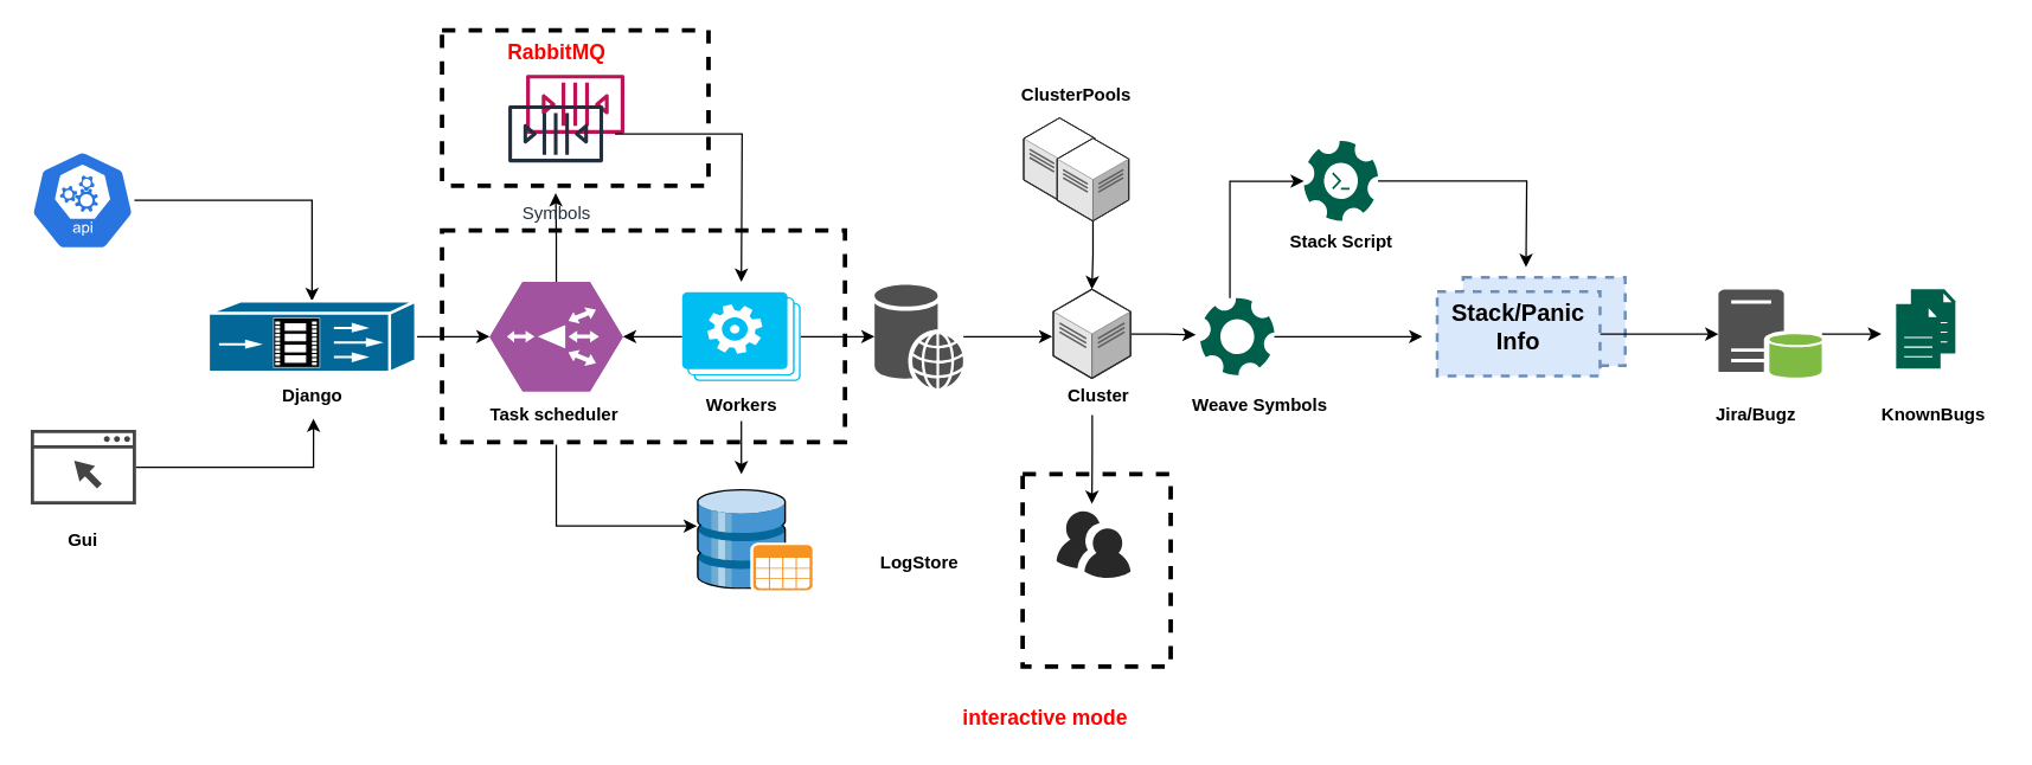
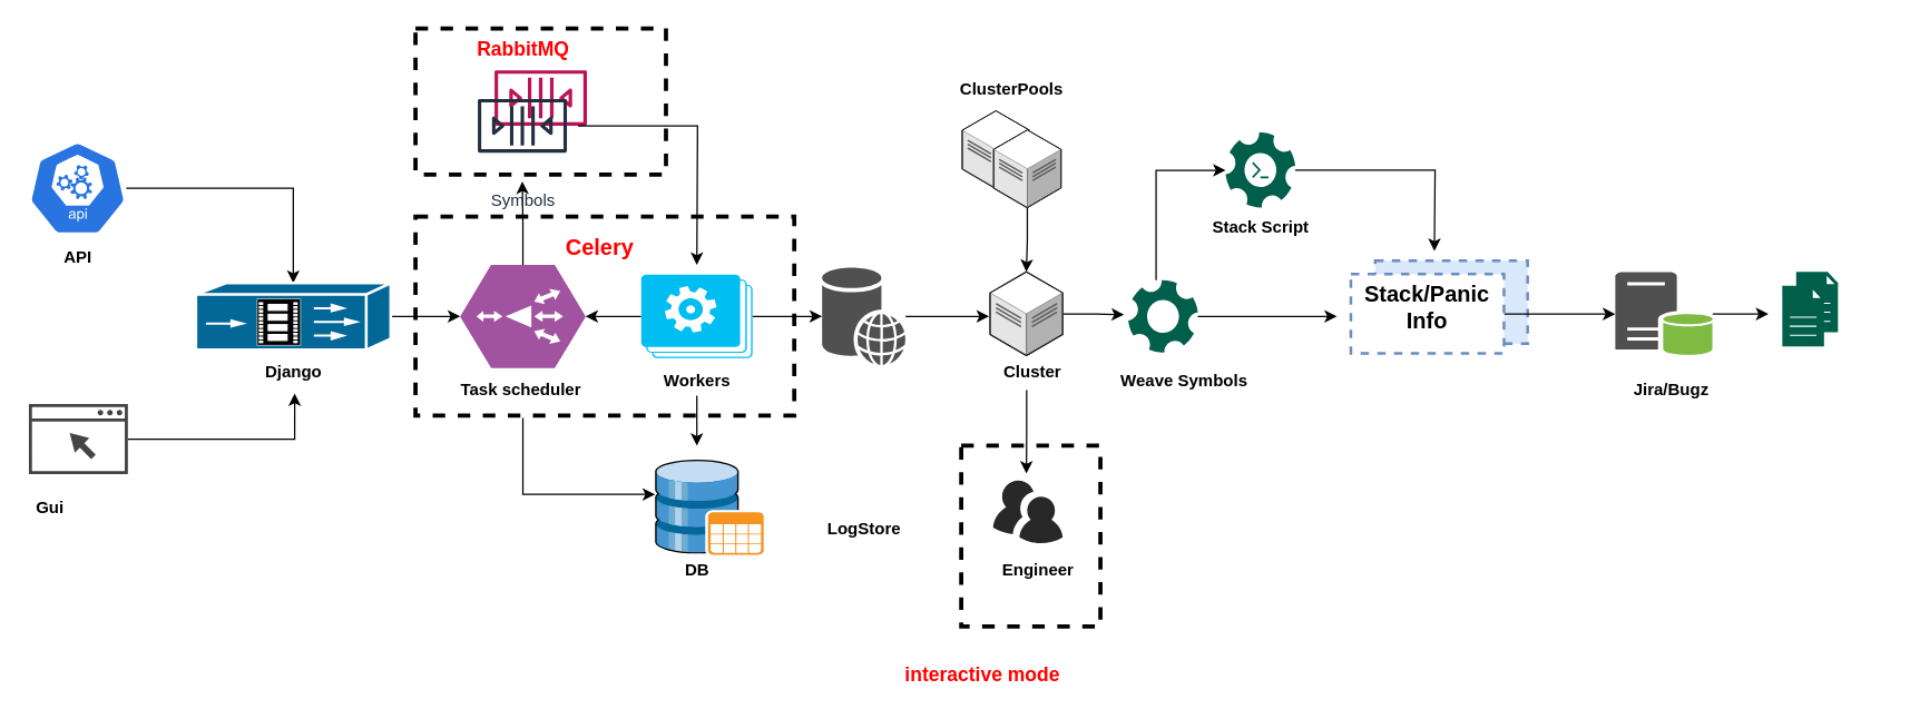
  <mxCell id="0" />
  <mxCell id="1" parent="0" />
  <mxCell id="2" style="edgeStyle=orthogonalEdgeStyle;rounded=0;orthogonalLoop=1;jettySize=auto;html=1;" edge="1" parent="1" source="4" target="12"><mxGeometry relative="1" as="geometry" /></mxCell>
  <mxCell id="3" style="edgeStyle=orthogonalEdgeStyle;rounded=0;orthogonalLoop=1;jettySize=auto;html=1;" edge="1" parent="1" target="5"><mxGeometry relative="1" as="geometry"><mxPoint x="375" y="300" as="sourcePoint" /><Array as="points"><mxPoint x="375" y="355" /></Array></mxGeometry></mxCell>
  <mxCell id="4" value="" style="verticalLabelPosition=bottom;html=1;fillColor=#A153A0;strokeColor=#ffffff;verticalAlign=top;align=center;points=[[0,0.5,0],[0.125,0.25,0],[0.25,0,0],[0.5,0,0],[0.75,0,0],[0.875,0.25,0],[1,0.5,0],[0.875,0.75,0],[0.75,1,0],[0.5,1,0],[0.125,0.75,0]];pointerEvents=1;shape=mxgraph.cisco_safe.compositeIcon;bgIcon=mxgraph.cisco_safe.design.blank_device;resIcon=mxgraph.cisco_safe.design.wide_area_application_engine;rotation=-180;" vertex="1" parent="1"><mxGeometry x="330" y="190.01" width="90" height="74" as="geometry" /></mxCell>
  <mxCell id="5" value="" style="shadow=0;dashed=0;html=1;labelPosition=center;verticalLabelPosition=bottom;verticalAlign=top;align=center;outlineConnect=0;shape=mxgraph.veeam.3d.database;fillColor=none;" vertex="1" parent="1"><mxGeometry x="470" y="330" width="80" height="70" as="geometry" /></mxCell>
  <mxCell id="6" style="edgeStyle=orthogonalEdgeStyle;rounded=0;orthogonalLoop=1;jettySize=auto;html=1;" edge="1" parent="1" source="7" target="10"><mxGeometry relative="1" as="geometry" /></mxCell>
  <mxCell id="7" value="" style="html=1;dashed=0;whitespace=wrap;fillColor=#2875E2;strokeColor=#ffffff;points=[[0.005,0.63,0],[0.1,0.2,0],[0.9,0.2,0],[0.5,0,0],[0.995,0.63,0],[0.72,0.99,0],[0.5,1,0],[0.28,0.99,0]];shape=mxgraph.kubernetes.icon;prIcon=api" vertex="1" parent="1"><mxGeometry x="20" y="94.81" width="70" height="80" as="geometry" /></mxCell>
  <mxCell id="8" value="" style="outlineConnect=0;fontColor=#232F3E;gradientColor=none;fillColor=#BC1356;strokeColor=none;dashed=0;verticalLabelPosition=bottom;verticalAlign=top;align=center;html=1;fontSize=12;fontStyle=0;aspect=fixed;pointerEvents=1;shape=mxgraph.aws4.queue;" vertex="1" parent="1"><mxGeometry x="354.62" y="50" width="66.38" height="40" as="geometry" /></mxCell>
  <mxCell id="9" style="edgeStyle=orthogonalEdgeStyle;rounded=0;orthogonalLoop=1;jettySize=auto;html=1;entryX=1;entryY=0.5;entryDx=0;entryDy=0;entryPerimeter=0;" edge="1" parent="1" source="10" target="4"><mxGeometry relative="1" as="geometry" /></mxCell>
  <mxCell id="10" value="" style="shape=mxgraph.cisco.misc.streamer;html=1;pointerEvents=1;dashed=0;fillColor=#036897;strokeColor=#ffffff;strokeWidth=2;verticalLabelPosition=bottom;verticalAlign=top;align=center;outlineConnect=0;rotation=0;" vertex="1" parent="1"><mxGeometry x="140" y="203.01" width="140" height="48" as="geometry" /></mxCell>
  <mxCell id="11" style="edgeStyle=orthogonalEdgeStyle;rounded=0;orthogonalLoop=1;jettySize=auto;html=1;" edge="1" parent="1" source="12"><mxGeometry relative="1" as="geometry"><mxPoint x="500" y="190" as="targetPoint" /></mxGeometry></mxCell>
  <mxCell id="12" value="Symbols" style="outlineConnect=0;fontColor=#232F3E;gradientColor=none;strokeColor=#232F3E;dashed=0;verticalLabelPosition=bottom;verticalAlign=top;align=center;html=1;fontSize=12;fontStyle=0;aspect=fixed;shape=mxgraph.aws4.resourceIcon;resIcon=mxgraph.aws4.queue;fillColor=none;" vertex="1" parent="1"><mxGeometry x="334.62" y="50" width="80" height="80" as="geometry" /></mxCell>
  <mxCell id="13" style="edgeStyle=orthogonalEdgeStyle;rounded=0;orthogonalLoop=1;jettySize=auto;html=1;" edge="1" parent="1" source="16" target="18"><mxGeometry relative="1" as="geometry"><mxPoint x="580" y="227.03" as="targetPoint" /></mxGeometry></mxCell>
  <mxCell id="14" style="edgeStyle=orthogonalEdgeStyle;rounded=0;orthogonalLoop=1;jettySize=auto;html=1;" edge="1" parent="1" source="42"><mxGeometry relative="1" as="geometry"><mxPoint x="500" y="320" as="targetPoint" /><mxPoint x="500" y="280" as="sourcePoint" /></mxGeometry></mxCell>
  <mxCell id="15" style="edgeStyle=orthogonalEdgeStyle;rounded=0;orthogonalLoop=1;jettySize=auto;html=1;entryX=0;entryY=0.5;entryDx=0;entryDy=0;entryPerimeter=0;" edge="1" parent="1" source="16" target="4"><mxGeometry relative="1" as="geometry" /></mxCell>
  <mxCell id="16" value="" style="verticalLabelPosition=bottom;html=1;verticalAlign=top;align=center;strokeColor=none;fillColor=#00BEF2;shape=mxgraph.azure.worker_roles;" vertex="1" parent="1"><mxGeometry x="460" y="197.03" width="80" height="60" as="geometry" /></mxCell>
  <mxCell id="17" style="edgeStyle=orthogonalEdgeStyle;rounded=0;orthogonalLoop=1;jettySize=auto;html=1;" edge="1" parent="1" source="18"><mxGeometry relative="1" as="geometry"><mxPoint x="710" y="227.03" as="targetPoint" /></mxGeometry></mxCell>
  <mxCell id="18" value="" style="shadow=0;dashed=0;html=1;strokeColor=none;fillColor=#505050;labelPosition=center;verticalLabelPosition=bottom;verticalAlign=top;outlineConnect=0;align=center;shape=mxgraph.office.databases.web_store;" vertex="1" parent="1"><mxGeometry x="590" y="192.03" width="60" height="70" as="geometry" /></mxCell>
  <mxCell id="19" style="edgeStyle=orthogonalEdgeStyle;rounded=0;orthogonalLoop=1;jettySize=auto;html=1;entryX=-0.06;entryY=0.478;entryDx=0;entryDy=0;entryPerimeter=0;" edge="1" parent="1" source="21" target="27"><mxGeometry relative="1" as="geometry" /></mxCell>
  <mxCell id="20" style="edgeStyle=orthogonalEdgeStyle;rounded=0;orthogonalLoop=1;jettySize=auto;html=1;" edge="1" parent="1"><mxGeometry relative="1" as="geometry"><mxPoint x="736.795" y="340" as="targetPoint" /><mxPoint x="737" y="280" as="sourcePoint" /><Array as="points"><mxPoint x="737" y="310" /><mxPoint x="737" y="310" /></Array></mxGeometry></mxCell>
  <mxCell id="21" value="" style="verticalLabelPosition=bottom;html=1;verticalAlign=top;strokeWidth=1;dashed=0;shape=mxgraph.aws3d.dataCenter;fillColor=#ffffff;strokeColor=#5E5E5E;aspect=fixed;rounded=1;shadow=0;comic=0;fontSize=12" vertex="1" parent="1"><mxGeometry x="710.7" y="195" width="52.19" height="60.25" as="geometry" /></mxCell>
  <mxCell id="22" value="" style="verticalLabelPosition=bottom;html=1;verticalAlign=top;strokeWidth=1;dashed=0;shape=mxgraph.aws3d.dataCenter;fillColor=#ffffff;strokeColor=#5E5E5E;aspect=fixed;rounded=1;shadow=0;comic=0;fontSize=12" vertex="1" parent="1"><mxGeometry x="690.7" y="79.18" width="48.4" height="55.88" as="geometry" /></mxCell>
  <mxCell id="23" value="" style="edgeStyle=orthogonalEdgeStyle;rounded=0;orthogonalLoop=1;jettySize=auto;html=1;" edge="1" parent="1" source="24" target="21"><mxGeometry relative="1" as="geometry" /></mxCell>
  <mxCell id="24" value="" style="verticalLabelPosition=bottom;html=1;verticalAlign=top;strokeWidth=1;dashed=0;shape=mxgraph.aws3d.dataCenter;fillColor=#ffffff;strokeColor=#5E5E5E;aspect=fixed;rounded=1;shadow=0;comic=0;fontSize=12" vertex="1" parent="1"><mxGeometry x="713.3" y="92.93" width="48.4" height="55.88" as="geometry" /></mxCell>
  <mxCell id="25" style="edgeStyle=orthogonalEdgeStyle;rounded=0;orthogonalLoop=1;jettySize=auto;html=1;" edge="1" parent="1" source="27" target="29"><mxGeometry relative="1" as="geometry"><Array as="points"><mxPoint x="830" y="122" /></Array></mxGeometry></mxCell>
  <mxCell id="26" style="edgeStyle=orthogonalEdgeStyle;rounded=0;orthogonalLoop=1;jettySize=auto;html=1;" edge="1" parent="1" source="27"><mxGeometry relative="1" as="geometry"><mxPoint x="960" y="227.005" as="targetPoint" /></mxGeometry></mxCell>
  <mxCell id="27" value="" style="pointerEvents=1;shadow=0;dashed=0;html=1;strokeColor=none;fillColor=#005F4B;labelPosition=center;verticalLabelPosition=bottom;verticalAlign=top;align=center;outlineConnect=0;shape=mxgraph.veeam2.service_application;glass=0;sketch=0;" vertex="1" parent="1"><mxGeometry x="810" y="200.88" width="50" height="52.25" as="geometry" /></mxCell>
  <mxCell id="28" style="edgeStyle=orthogonalEdgeStyle;rounded=0;orthogonalLoop=1;jettySize=auto;html=1;" edge="1" parent="1" source="29"><mxGeometry relative="1" as="geometry"><mxPoint x="1030" y="180" as="targetPoint" /></mxGeometry></mxCell>
  <mxCell id="29" value="" style="pointerEvents=1;shadow=0;dashed=0;html=1;strokeColor=none;fillColor=#005F4B;labelPosition=center;verticalLabelPosition=bottom;verticalAlign=top;align=center;outlineConnect=0;shape=mxgraph.veeam2.automation;glass=0;sketch=0;" vertex="1" parent="1"><mxGeometry x="880" y="94.81" width="50" height="54" as="geometry" /></mxCell>
  <mxCell id="30" value="" style="fontStyle=0;verticalAlign=top;align=center;spacingTop=-2;rounded=0;whiteSpace=wrap;html=1;strokeColor=#6c8ebf;strokeWidth=2;dashed=1;container=1;collapsible=0;expand=0;recursiveResize=0;shadow=0;fillColor=#dae8fc;sketch=0;glass=0;" vertex="1" parent="1"><mxGeometry x="987.49" y="187" width="109.51" height="59.65" as="geometry" /></mxCell>
  <mxCell id="31" value="" style="edgeStyle=orthogonalEdgeStyle;rounded=0;orthogonalLoop=1;jettySize=auto;html=1;" edge="1" parent="1" source="32" target="34"><mxGeometry relative="1" as="geometry" /></mxCell>
- <mxCell id="32" value="&lt;b style=&quot;font-size: 16px&quot;&gt;Stack/Panic Info&lt;/b&gt;" style="fontStyle=0;verticalAlign=top;align=center;spacingTop=-2;fillColor=#dae8fc;rounded=0;whiteSpace=wrap;html=1;strokeColor=#6c8ebf;strokeWidth=2;dashed=1;container=1;collapsible=0;expand=0;recursiveResize=0;" vertex="1" parent="1"><mxGeometry x="970" y="196.65" width="110" height="57" as="geometry" /></mxCell>
+ <mxCell id="32" value="&lt;b style=&quot;font-size: 16px&quot;&gt;Stack/Panic Info&lt;/b&gt;" style="fontStyle=0;verticalAlign=top;align=center;spacingTop=-2;fillColor=#ffffff;rounded=0;whiteSpace=wrap;html=1;strokeColor=#6c8ebf;strokeWidth=2;dashed=1;container=1;collapsible=0;expand=0;recursiveResize=0;" vertex="1" parent="1"><mxGeometry x="970" y="196.65" width="110" height="57" as="geometry" /></mxCell>
  <mxCell id="33" style="edgeStyle=orthogonalEdgeStyle;rounded=0;orthogonalLoop=1;jettySize=auto;html=1;" edge="1" parent="1" source="34"><mxGeometry relative="1" as="geometry"><mxPoint x="1270" y="225.25" as="targetPoint" /></mxGeometry></mxCell>
  <mxCell id="34" value="" style="shadow=0;dashed=0;html=1;strokeColor=none;fillColor=#505050;labelPosition=center;verticalLabelPosition=bottom;verticalAlign=top;outlineConnect=0;align=center;shape=mxgraph.office.databases.database_server_green;" vertex="1" parent="1"><mxGeometry x="1160" y="195.25" width="70" height="60" as="geometry" /></mxCell>
  <mxCell id="35" value="" style="pointerEvents=1;shadow=0;dashed=0;html=1;strokeColor=none;fillColor=#005F4B;labelPosition=center;verticalLabelPosition=bottom;verticalAlign=top;align=center;outlineConnect=0;shape=mxgraph.veeam2.file;glass=0;sketch=0;" vertex="1" parent="1"><mxGeometry x="1290" y="195" width="30" height="43.47" as="geometry" /></mxCell>
  <mxCell id="36" value="" style="pointerEvents=1;shadow=0;dashed=0;html=1;strokeColor=none;fillColor=#005F4B;labelPosition=center;verticalLabelPosition=bottom;verticalAlign=top;align=center;outlineConnect=0;shape=mxgraph.veeam2.file;glass=0;sketch=0;" vertex="1" parent="1"><mxGeometry x="1280" y="205.03" width="30" height="43.47" as="geometry" /></mxCell>
  <mxCell id="37" value="" style="verticalLabelPosition=bottom;html=1;fillColor=#282828;strokeColor=none;verticalAlign=top;pointerEvents=1;align=center;shape=mxgraph.cisco_safe.people_places_things_icons.icon9;" vertex="1" parent="1"><mxGeometry x="712.89" y="345" width="50" height="45" as="geometry" /></mxCell>
+ <mxCell id="38" value="API" style="text;html=1;resizable=0;autosize=1;align=center;verticalAlign=middle;points=[];fillColor=none;strokeColor=none;rounded=0;fontStyle=1" vertex="1" parent="1"><mxGeometry x="35" y="175.25" width="40" height="20" as="geometry" /></mxCell>
  <mxCell id="39" value="Django" style="text;html=1;resizable=0;autosize=1;align=center;verticalAlign=middle;points=[];fillColor=none;strokeColor=none;rounded=0;fontStyle=1" vertex="1" parent="1"><mxGeometry x="180" y="257.03" width="60" height="20" as="geometry" /></mxCell>
+ <mxCell id="40" value="DB" style="text;html=1;resizable=0;autosize=1;align=center;verticalAlign=middle;points=[];fillColor=none;strokeColor=none;rounded=0;fontStyle=1" vertex="1" parent="1"><mxGeometry x="485" y="400" width="30" height="20" as="geometry" /></mxCell>
  <mxCell id="41" value="Task scheduler&amp;nbsp;" style="text;html=1;resizable=0;autosize=1;align=center;verticalAlign=middle;points=[];fillColor=none;strokeColor=none;rounded=0;fontStyle=1" vertex="1" parent="1"><mxGeometry x="319.62" y="270" width="110" height="20" as="geometry" /></mxCell>
  <mxCell id="42" value="Workers" style="text;html=1;resizable=0;autosize=1;align=center;verticalAlign=middle;points=[];fillColor=none;strokeColor=none;rounded=0;fontStyle=1" vertex="1" parent="1"><mxGeometry x="470" y="264.01" width="60" height="20" as="geometry" /></mxCell>
  <mxCell id="43" value="LogStore" style="text;html=1;resizable=0;autosize=1;align=center;verticalAlign=middle;points=[];fillColor=none;strokeColor=none;rounded=0;fontStyle=1" vertex="1" parent="1"><mxGeometry x="585" y="370" width="70" height="20" as="geometry" /></mxCell>
  <mxCell id="44" value="ClusterPools" style="text;html=1;resizable=0;autosize=1;align=center;verticalAlign=middle;points=[];fillColor=none;strokeColor=none;rounded=0;fontStyle=1" vertex="1" parent="1"><mxGeometry x="680.7" y="54" width="90" height="20" as="geometry" /></mxCell>
  <mxCell id="45" value="Cluster" style="text;html=1;resizable=0;autosize=1;align=center;verticalAlign=middle;points=[];fillColor=none;strokeColor=none;rounded=0;fontStyle=1" vertex="1" parent="1"><mxGeometry x="710.7" y="257.03" width="60" height="20" as="geometry" /></mxCell>
  <mxCell id="46" value="Weave Symbols" style="text;html=1;resizable=0;autosize=1;align=center;verticalAlign=middle;points=[];fillColor=none;strokeColor=none;rounded=0;fontStyle=1" vertex="1" parent="1"><mxGeometry x="795" y="264.01" width="110" height="20" as="geometry" /></mxCell>
  <mxCell id="47" value="Stack Script" style="text;html=1;resizable=0;autosize=1;align=center;verticalAlign=middle;points=[];fillColor=none;strokeColor=none;rounded=0;fontStyle=1" vertex="1" parent="1"><mxGeometry x="865" y="152.81" width="80" height="20" as="geometry" /></mxCell>
- <mxCell id="48" value="Jira/Bugz" style="text;html=1;resizable=0;autosize=1;align=center;verticalAlign=middle;points=[];fillColor=none;strokeColor=none;rounded=0;fontStyle=1" vertex="1" parent="1"><mxGeometry x="1150" y="270" width="70" height="20" as="geometry" /></mxCell>
- <mxCell id="49" value="KnownBugs" style="text;html=1;resizable=0;autosize=1;align=center;verticalAlign=middle;points=[];fillColor=none;strokeColor=none;rounded=0;fontStyle=1" vertex="1" parent="1"><mxGeometry x="1260" y="270" width="90" height="20" as="geometry" /></mxCell>
+ <mxCell id="48" value="Jira/Bugz" style="text;html=1;resizable=0;autosize=1;align=center;verticalAlign=middle;points=[];fillColor=none;strokeColor=none;rounded=0;fontStyle=1" vertex="1" parent="1"><mxGeometry x="1165" y="270" width="70" height="20" as="geometry" /></mxCell>
+ <mxCell id="50" value="Engineer" style="text;html=1;resizable=0;autosize=1;align=center;verticalAlign=middle;points=[];fillColor=none;strokeColor=none;rounded=0;fontStyle=1" vertex="1" parent="1"><mxGeometry x="710" y="400" width="70" height="20" as="geometry" /></mxCell>
  <mxCell id="51" value="" style="rounded=0;whiteSpace=wrap;html=1;fillColor=none;dashed=1;fontStyle=1;strokeWidth=3;" vertex="1" parent="1"><mxGeometry x="690" y="320" width="100" height="130" as="geometry" /></mxCell>
  <mxCell id="52" value="&lt;font color=&quot;#ff0000&quot; style=&quot;font-size: 14px&quot;&gt;interactive mode&lt;/font&gt;" style="text;html=1;resizable=0;autosize=1;align=center;verticalAlign=middle;points=[];fillColor=none;strokeColor=none;rounded=0;shadow=0;glass=0;sketch=0;fontStyle=1" vertex="1" parent="1"><mxGeometry x="640" y="475" width="130" height="20" as="geometry" /></mxCell>
  <mxCell id="53" value="" style="rounded=0;whiteSpace=wrap;html=1;fillColor=none;dashed=1;fontStyle=1;strokeWidth=3;" vertex="1" parent="1"><mxGeometry x="297.81" y="20" width="180" height="105" as="geometry" /></mxCell>
  <mxCell id="54" value="&lt;font color=&quot;#ff0000&quot; style=&quot;font-size: 14px&quot;&gt;RabbitMQ&lt;/font&gt;" style="text;html=1;resizable=0;autosize=1;align=center;verticalAlign=middle;points=[];fillColor=none;strokeColor=none;rounded=0;fontStyle=1" vertex="1" parent="1"><mxGeometry x="335" y="25.18" width="80" height="20" as="geometry" /></mxCell>
  <mxCell id="55" value="" style="rounded=0;whiteSpace=wrap;html=1;fillColor=none;dashed=1;fontStyle=1;strokeWidth=3;" vertex="1" parent="1"><mxGeometry x="297.81" y="155.26" width="272.19" height="143" as="geometry" /></mxCell>
+ <mxCell id="56" value="&lt;font color=&quot;#ff0000&quot; style=&quot;font-size: 16px&quot;&gt;Celery&lt;/font&gt;" style="text;html=1;resizable=0;autosize=1;align=center;verticalAlign=middle;points=[];fillColor=none;strokeColor=none;rounded=0;fontStyle=1" vertex="1" parent="1"><mxGeometry x="400" y="167" width="60" height="20" as="geometry" /></mxCell>
  <mxCell id="57" style="edgeStyle=orthogonalEdgeStyle;rounded=0;orthogonalLoop=1;jettySize=auto;html=1;entryX=0.517;entryY=1.27;entryDx=0;entryDy=0;entryPerimeter=0;" edge="1" parent="1" source="58" target="39"><mxGeometry relative="1" as="geometry"><mxPoint x="210" y="290" as="targetPoint" /></mxGeometry></mxCell>
  <mxCell id="58" value="" style="pointerEvents=1;shadow=0;dashed=0;html=1;strokeColor=none;fillColor=#434445;aspect=fixed;labelPosition=center;verticalLabelPosition=bottom;verticalAlign=top;align=center;outlineConnect=0;shape=mxgraph.vvd.web_browser;" vertex="1" parent="1"><mxGeometry x="20" y="290" width="71.13" height="50.5" as="geometry" /></mxCell>
- <mxCell id="59" value="Gui" style="text;html=1;resizable=0;autosize=1;align=center;verticalAlign=middle;points=[];fillColor=none;strokeColor=none;rounded=0;fontStyle=1" vertex="1" parent="1"><mxGeometry x="35" y="355" width="40" height="20" as="geometry" /></mxCell>
+ <mxCell id="59" value="Gui" style="text;html=1;resizable=0;autosize=1;align=center;verticalAlign=middle;points=[];fillColor=none;strokeColor=none;rounded=0;fontStyle=1" vertex="1" parent="1"><mxGeometry x="15" y="355" width="40" height="20" as="geometry" /></mxCell>
